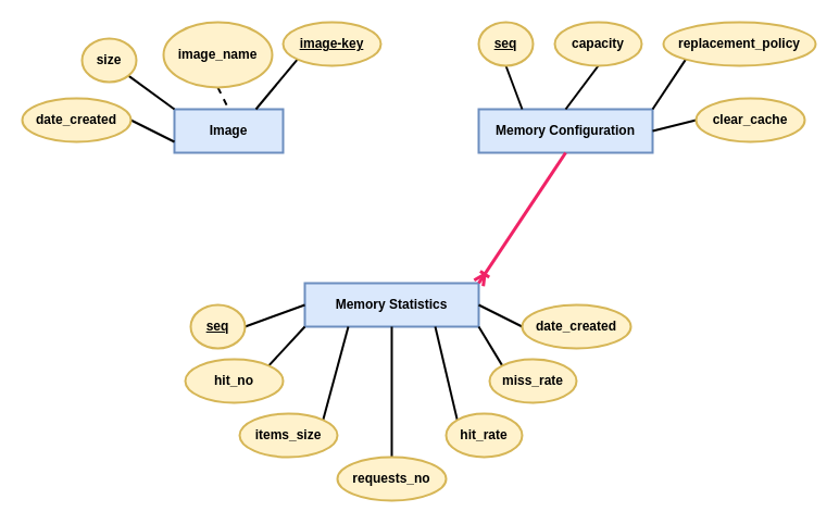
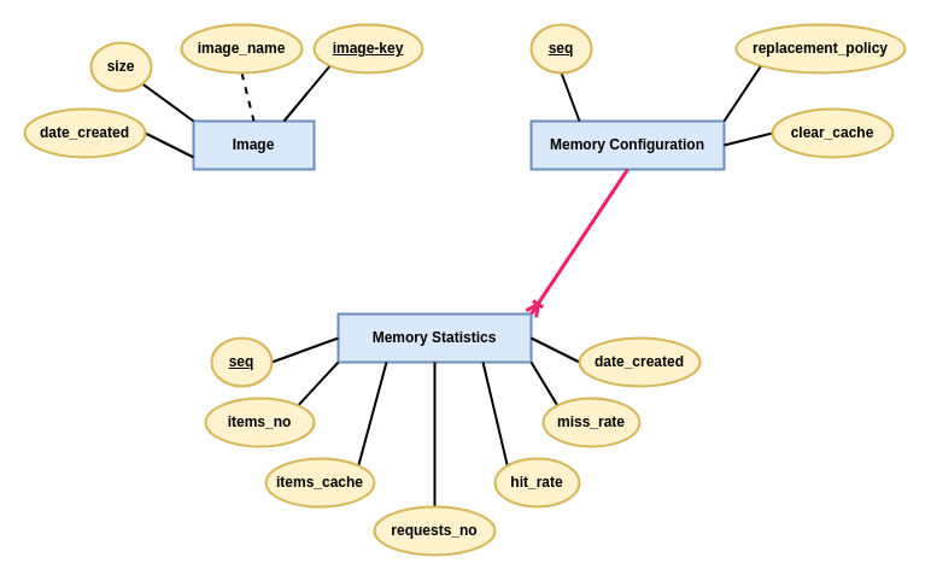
  <mxCell id="0" />
  <mxCell id="1" parent="0" />
  <mxCell id="2" value="&lt;b&gt;Image&lt;/b&gt;" style="whiteSpace=wrap;html=1;align=center;strokeWidth=2;fillColor=#dae8fc;strokeColor=#6c8ebf;" parent="1" vertex="1"><mxGeometry x="160" y="100" width="100" height="40" as="geometry" /></mxCell>
  <mxCell id="3" value="&lt;b&gt;Memory Configuration&lt;/b&gt;" style="whiteSpace=wrap;html=1;align=center;strokeWidth=2;fillColor=#dae8fc;strokeColor=#6c8ebf;" parent="1" vertex="1"><mxGeometry x="440" y="100" width="160" height="40" as="geometry" /></mxCell>
  <mxCell id="4" value="&lt;b&gt;Memory Statistics&lt;/b&gt;" style="whiteSpace=wrap;html=1;align=center;strokeWidth=2;fillColor=#dae8fc;strokeColor=#6c8ebf;" parent="1" vertex="1"><mxGeometry x="280" y="260" width="160" height="40" as="geometry" /></mxCell>
  <mxCell id="5" style="rounded=0;orthogonalLoop=1;jettySize=auto;html=1;exitX=0;exitY=1;exitDx=0;exitDy=0;entryX=0.75;entryY=0;entryDx=0;entryDy=0;endArrow=none;endFill=0;strokeWidth=2;" parent="1" source="6" target="2" edge="1"><mxGeometry relative="1" as="geometry" /></mxCell>
  <mxCell id="6" value="&lt;b&gt;image-key&lt;/b&gt;" style="ellipse;whiteSpace=wrap;html=1;align=center;fontStyle=4;strokeWidth=2;fillColor=#fff2cc;strokeColor=#d6b656;" parent="1" vertex="1"><mxGeometry x="260" y="20" width="90" height="40" as="geometry" /></mxCell>
  <mxCell id="7" style="edgeStyle=none;rounded=0;orthogonalLoop=1;jettySize=auto;html=1;exitX=0.5;exitY=1;exitDx=0;exitDy=0;entryX=0.5;entryY=0;entryDx=0;entryDy=0;endArrow=none;endFill=0;strokeWidth=2;dashed=1;" parent="1" source="8" target="2" edge="1"><mxGeometry relative="1" as="geometry" /></mxCell>
- <mxCell id="8" value="&lt;b&gt;image_name&lt;/b&gt;" style="ellipse;whiteSpace=wrap;html=1;align=center;strokeWidth=2;fillColor=#fff2cc;strokeColor=#d6b656;" parent="1" vertex="1"><mxGeometry x="150" y="20" width="100" height="60" as="geometry" /></mxCell>
+ <mxCell id="8" value="&lt;b&gt;image_name&lt;/b&gt;" style="ellipse;whiteSpace=wrap;html=1;align=center;strokeWidth=2;fillColor=#fff2cc;strokeColor=#d6b656;" parent="1" vertex="1"><mxGeometry x="150" y="20" width="100" height="40" as="geometry" /></mxCell>
  <mxCell id="9" style="edgeStyle=none;rounded=0;orthogonalLoop=1;jettySize=auto;html=1;exitX=1;exitY=1;exitDx=0;exitDy=0;entryX=0;entryY=0;entryDx=0;entryDy=0;endArrow=none;endFill=0;strokeWidth=2;" parent="1" source="10" target="2" edge="1"><mxGeometry relative="1" as="geometry" /></mxCell>
  <mxCell id="10" value="&lt;b&gt;size&lt;/b&gt;" style="ellipse;whiteSpace=wrap;html=1;align=center;strokeWidth=2;fillColor=#fff2cc;strokeColor=#d6b656;" parent="1" vertex="1"><mxGeometry x="75" y="35" width="50" height="40" as="geometry" /></mxCell>
- <mxCell id="11" style="edgeStyle=none;rounded=0;orthogonalLoop=1;jettySize=auto;html=1;exitX=0.5;exitY=1;exitDx=0;exitDy=0;entryX=0.5;entryY=0;entryDx=0;entryDy=0;endArrow=none;endFill=0;strokeWidth=2;" parent="1" source="12" target="3" edge="1"><mxGeometry relative="1" as="geometry" /></mxCell>
- <mxCell id="12" value="&lt;b&gt;capacity&lt;/b&gt;" style="ellipse;whiteSpace=wrap;html=1;align=center;strokeWidth=2;fillColor=#fff2cc;strokeColor=#d6b656;" parent="1" vertex="1"><mxGeometry x="510" y="20" width="80" height="40" as="geometry" /></mxCell>
  <mxCell id="13" style="edgeStyle=none;rounded=0;orthogonalLoop=1;jettySize=auto;html=1;exitX=0.5;exitY=1;exitDx=0;exitDy=0;entryX=0.25;entryY=0;entryDx=0;entryDy=0;endArrow=none;endFill=0;strokeWidth=2;" parent="1" source="14" target="3" edge="1"><mxGeometry relative="1" as="geometry" /></mxCell>
  <mxCell id="14" value="&lt;b&gt;seq&lt;/b&gt;" style="ellipse;whiteSpace=wrap;html=1;align=center;fontStyle=4;strokeWidth=2;fillColor=#fff2cc;strokeColor=#d6b656;" parent="1" vertex="1"><mxGeometry x="440" y="20" width="50" height="40" as="geometry" /></mxCell>
  <mxCell id="15" style="edgeStyle=none;rounded=0;orthogonalLoop=1;jettySize=auto;html=1;exitX=0;exitY=1;exitDx=0;exitDy=0;entryX=1;entryY=0;entryDx=0;entryDy=0;endArrow=none;endFill=0;strokeWidth=2;" parent="1" source="16" target="3" edge="1"><mxGeometry relative="1" as="geometry" /></mxCell>
  <mxCell id="16" value="&lt;b&gt;replacement_policy&lt;/b&gt;" style="ellipse;whiteSpace=wrap;html=1;align=center;strokeWidth=2;fillColor=#fff2cc;strokeColor=#d6b656;" parent="1" vertex="1"><mxGeometry x="610" y="20" width="140" height="40" as="geometry" /></mxCell>
  <mxCell id="17" style="edgeStyle=none;rounded=0;orthogonalLoop=1;jettySize=auto;html=1;exitX=0;exitY=0.5;exitDx=0;exitDy=0;entryX=1;entryY=0.5;entryDx=0;entryDy=0;endArrow=none;endFill=0;strokeWidth=2;" parent="1" source="18" target="3" edge="1"><mxGeometry relative="1" as="geometry" /></mxCell>
  <mxCell id="18" value="&lt;b&gt;clear_cache&lt;/b&gt;" style="ellipse;whiteSpace=wrap;html=1;align=center;strokeWidth=2;fillColor=#fff2cc;strokeColor=#d6b656;" parent="1" vertex="1"><mxGeometry x="640" y="90" width="100" height="40" as="geometry" /></mxCell>
  <mxCell id="19" style="edgeStyle=none;rounded=0;orthogonalLoop=1;jettySize=auto;html=1;exitX=1;exitY=0;exitDx=0;exitDy=0;entryX=0;entryY=1;entryDx=0;entryDy=0;endArrow=none;endFill=0;strokeColor=#000000;strokeWidth=2;" parent="1" source="20" target="4" edge="1"><mxGeometry relative="1" as="geometry" /></mxCell>
- <mxCell id="20" value="&lt;b&gt;hit_no&lt;/b&gt;" style="ellipse;whiteSpace=wrap;html=1;align=center;strokeWidth=2;fillColor=#fff2cc;strokeColor=#d6b656;" parent="1" vertex="1"><mxGeometry x="170" y="330" width="90" height="40" as="geometry" /></mxCell>
+ <mxCell id="20" value="&lt;b&gt;items_no&lt;/b&gt;" style="ellipse;whiteSpace=wrap;html=1;align=center;strokeWidth=2;fillColor=#fff2cc;strokeColor=#d6b656;" parent="1" vertex="1"><mxGeometry x="170" y="330" width="90" height="40" as="geometry" /></mxCell>
  <mxCell id="21" style="edgeStyle=none;rounded=0;orthogonalLoop=1;jettySize=auto;html=1;exitX=1;exitY=0;exitDx=0;exitDy=0;entryX=0.25;entryY=1;entryDx=0;entryDy=0;endArrow=none;endFill=0;strokeColor=#000000;strokeWidth=2;" parent="1" source="22" target="4" edge="1"><mxGeometry relative="1" as="geometry" /></mxCell>
- <mxCell id="22" value="&lt;b&gt;items_size&lt;/b&gt;" style="ellipse;whiteSpace=wrap;html=1;align=center;strokeWidth=2;fillColor=#fff2cc;strokeColor=#d6b656;" parent="1" vertex="1"><mxGeometry x="220" y="380" width="90" height="40" as="geometry" /></mxCell>
+ <mxCell id="22" value="&lt;b&gt;items_cache&lt;/b&gt;" style="ellipse;whiteSpace=wrap;html=1;align=center;strokeWidth=2;fillColor=#fff2cc;strokeColor=#d6b656;" parent="1" vertex="1"><mxGeometry x="220" y="380" width="90" height="40" as="geometry" /></mxCell>
  <mxCell id="23" style="edgeStyle=none;rounded=0;orthogonalLoop=1;jettySize=auto;html=1;exitX=0.5;exitY=0;exitDx=0;exitDy=0;entryX=0.5;entryY=1;entryDx=0;entryDy=0;endArrow=none;endFill=0;strokeColor=#000000;strokeWidth=2;" parent="1" source="24" target="4" edge="1"><mxGeometry relative="1" as="geometry" /></mxCell>
  <mxCell id="24" value="&lt;b&gt;requests_no&lt;/b&gt;" style="ellipse;whiteSpace=wrap;html=1;align=center;strokeWidth=2;fillColor=#fff2cc;strokeColor=#d6b656;" parent="1" vertex="1"><mxGeometry x="310" y="420" width="100" height="40" as="geometry" /></mxCell>
  <mxCell id="25" style="rounded=0;orthogonalLoop=1;jettySize=auto;html=1;exitX=1;exitY=0.5;exitDx=0;exitDy=0;entryX=0;entryY=0.5;entryDx=0;entryDy=0;endArrow=none;endFill=0;strokeWidth=2;" parent="1" source="26" target="4" edge="1"><mxGeometry relative="1" as="geometry" /></mxCell>
  <mxCell id="26" value="&lt;b&gt;seq&lt;/b&gt;" style="ellipse;whiteSpace=wrap;html=1;align=center;fontStyle=4;strokeWidth=2;fillColor=#fff2cc;strokeColor=#d6b656;" parent="1" vertex="1"><mxGeometry x="175" y="280" width="50" height="40" as="geometry" /></mxCell>
  <mxCell id="27" style="edgeStyle=none;rounded=0;orthogonalLoop=1;jettySize=auto;html=1;exitX=0;exitY=0;exitDx=0;exitDy=0;entryX=0.75;entryY=1;entryDx=0;entryDy=0;endArrow=none;endFill=0;strokeColor=#000000;strokeWidth=2;" parent="1" source="28" target="4" edge="1"><mxGeometry relative="1" as="geometry" /></mxCell>
  <mxCell id="28" value="&lt;b&gt;hit_rate&lt;/b&gt;" style="ellipse;whiteSpace=wrap;html=1;align=center;strokeWidth=2;fillColor=#fff2cc;strokeColor=#d6b656;" parent="1" vertex="1"><mxGeometry x="410" y="380" width="70" height="40" as="geometry" /></mxCell>
  <mxCell id="29" style="edgeStyle=none;rounded=0;orthogonalLoop=1;jettySize=auto;html=1;exitX=0;exitY=0;exitDx=0;exitDy=0;entryX=1;entryY=1;entryDx=0;entryDy=0;endArrow=none;endFill=0;strokeColor=#000000;strokeWidth=2;" parent="1" source="30" target="4" edge="1"><mxGeometry relative="1" as="geometry" /></mxCell>
  <mxCell id="30" value="&lt;b&gt;miss_rate&lt;/b&gt;" style="ellipse;whiteSpace=wrap;html=1;align=center;strokeWidth=2;fillColor=#fff2cc;strokeColor=#d6b656;" parent="1" vertex="1"><mxGeometry x="450" y="330" width="80" height="40" as="geometry" /></mxCell>
  <mxCell id="31" value="" style="fontSize=12;html=1;endArrow=ERoneToMany;rounded=0;exitX=0.5;exitY=1;exitDx=0;exitDy=0;strokeWidth=3;strokeColor=#F02266;entryX=1;entryY=0;entryDx=0;entryDy=0;" parent="1" source="3" target="4" edge="1"><mxGeometry width="100" height="100" relative="1" as="geometry"><mxPoint x="230" y="160" as="sourcePoint" /><mxPoint x="490" y="230" as="targetPoint" /></mxGeometry></mxCell>
  <mxCell id="32" style="edgeStyle=none;rounded=0;orthogonalLoop=1;jettySize=auto;html=1;exitX=0;exitY=0.5;exitDx=0;exitDy=0;entryX=1;entryY=0.5;entryDx=0;entryDy=0;endArrow=none;endFill=0;strokeColor=#000000;strokeWidth=2;" parent="1" source="33" target="4" edge="1"><mxGeometry relative="1" as="geometry" /></mxCell>
  <mxCell id="33" value="&lt;b&gt;date_created&lt;/b&gt;" style="ellipse;whiteSpace=wrap;html=1;align=center;strokeWidth=2;fillColor=#fff2cc;strokeColor=#d6b656;" parent="1" vertex="1"><mxGeometry x="480" y="280" width="100" height="40" as="geometry" /></mxCell>
  <mxCell id="34" style="rounded=0;orthogonalLoop=1;jettySize=auto;html=1;exitX=1;exitY=0.5;exitDx=0;exitDy=0;entryX=0;entryY=0.75;entryDx=0;entryDy=0;strokeWidth=2;endArrow=none;endFill=0;" parent="1" source="35" target="2" edge="1"><mxGeometry relative="1" as="geometry" /></mxCell>
  <mxCell id="35" value="&lt;b&gt;date_created&lt;/b&gt;" style="ellipse;whiteSpace=wrap;html=1;align=center;strokeWidth=2;fillColor=#fff2cc;strokeColor=#d6b656;" parent="1" vertex="1"><mxGeometry x="20" y="90" width="100" height="40" as="geometry" /></mxCell>
